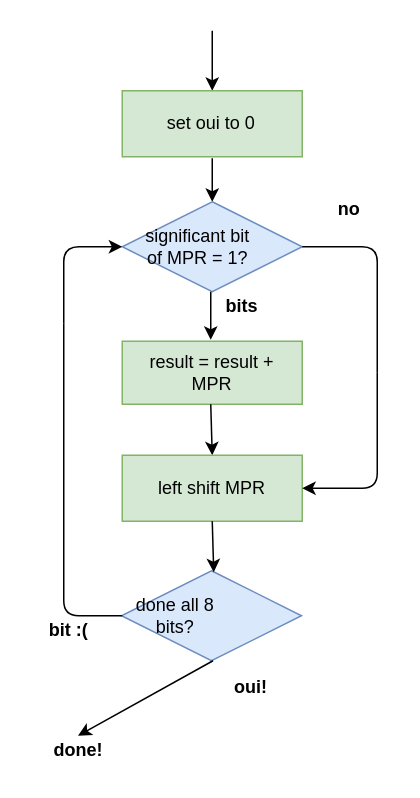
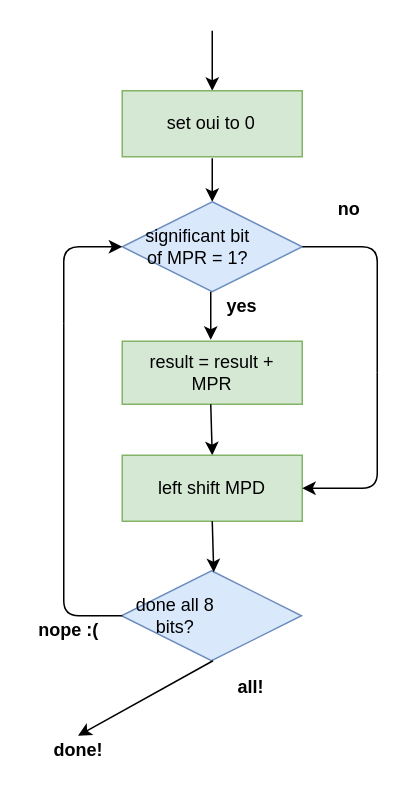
  <mxCell id="0" />
  <mxCell id="1" parent="0" />
  <mxCell id="2" value="" style="rounded=0;whiteSpace=wrap;html=1;fillColor=#d5e8d4;strokeColor=#82b366;" vertex="1" parent="1"><mxGeometry x="81" y="227" width="120" height="42" as="geometry" /></mxCell>
  <mxCell id="3" value="" style="endArrow=classic;html=1;" edge="1" parent="1"><mxGeometry width="50" height="50" relative="1" as="geometry"><mxPoint x="141" y="20" as="sourcePoint" /><mxPoint x="141" y="60" as="targetPoint" /><Array as="points" /></mxGeometry></mxCell>
  <mxCell id="4" value="" style="rounded=0;whiteSpace=wrap;html=1;fillColor=#d5e8d4;strokeColor=#82b366;" vertex="1" parent="1"><mxGeometry x="81" y="60" width="120" height="44" as="geometry" /></mxCell>
  <mxCell id="5" value="&lt;pre&gt;&lt;font face=&quot;Helvetica&quot;&gt;set oui to 0&lt;/font&gt;&lt;/pre&gt;" style="text;html=1;strokeColor=none;fillColor=none;align=center;verticalAlign=middle;whiteSpace=wrap;rounded=0;fontFamily=source code pro;" vertex="1" parent="1"><mxGeometry x="114" y="72" width="53" height="20" as="geometry" /></mxCell>
  <mxCell id="6" value="" style="endArrow=classic;html=1;" edge="1" parent="1"><mxGeometry width="50" height="50" relative="1" as="geometry"><mxPoint x="141" y="105" as="sourcePoint" /><mxPoint x="141" y="134" as="targetPoint" /><Array as="points" /></mxGeometry></mxCell>
  <mxCell id="7" value="" style="rhombus;whiteSpace=wrap;html=1;fillColor=#dae8fc;strokeColor=#6c8ebf;" vertex="1" parent="1"><mxGeometry x="81" y="134" width="120" height="60" as="geometry" /></mxCell>
  <mxCell id="8" value="significant bit of MPR = 1?" style="text;html=1;strokeColor=none;fillColor=none;align=center;verticalAlign=middle;whiteSpace=wrap;rounded=0;" vertex="1" parent="1"><mxGeometry x="91.5" y="154" width="79" height="20" as="geometry" /></mxCell>
  <mxCell id="9" value="" style="endArrow=classic;html=1;" edge="1" parent="1"><mxGeometry width="50" height="50" relative="1" as="geometry"><mxPoint x="140" y="194" as="sourcePoint" /><mxPoint x="140" y="226" as="targetPoint" /><Array as="points" /></mxGeometry></mxCell>
- <mxCell id="10" value="&lt;b&gt;bits&lt;/b&gt;" style="text;html=1;strokeColor=none;fillColor=none;align=center;verticalAlign=middle;whiteSpace=wrap;rounded=0;" vertex="1" parent="1"><mxGeometry x="141" y="194" width="40" height="20" as="geometry" /></mxCell>
+ <mxCell id="10" value="&lt;b&gt;yes&lt;/b&gt;" style="text;html=1;strokeColor=none;fillColor=none;align=center;verticalAlign=middle;whiteSpace=wrap;rounded=0;" vertex="1" parent="1"><mxGeometry x="141" y="194" width="40" height="20" as="geometry" /></mxCell>
  <mxCell id="11" value="result = result + MPR" style="text;html=1;strokeColor=none;fillColor=none;align=center;verticalAlign=middle;whiteSpace=wrap;rounded=0;" vertex="1" parent="1"><mxGeometry x="90.5" y="238" width="100" height="20" as="geometry" /></mxCell>
  <mxCell id="12" value="" style="endArrow=classic;html=1;entryX=0.5;entryY=0;entryDx=0;entryDy=0;" edge="1" parent="1" target="13"><mxGeometry width="50" height="50" relative="1" as="geometry"><mxPoint x="140" y="269" as="sourcePoint" /><mxPoint x="140" y="292" as="targetPoint" /><Array as="points" /></mxGeometry></mxCell>
  <mxCell id="13" value="" style="rounded=0;whiteSpace=wrap;html=1;fillColor=#d5e8d4;strokeColor=#82b366;" vertex="1" parent="1"><mxGeometry x="81" y="303" width="120" height="44" as="geometry" /></mxCell>
- <mxCell id="14" value="left shift MPR" style="text;html=1;strokeColor=none;fillColor=none;align=center;verticalAlign=middle;whiteSpace=wrap;rounded=0;" vertex="1" parent="1"><mxGeometry x="96.5" y="315" width="88" height="20" as="geometry" /></mxCell>
+ <mxCell id="14" value="left shift MPD" style="text;html=1;strokeColor=none;fillColor=none;align=center;verticalAlign=middle;whiteSpace=wrap;rounded=0;" vertex="1" parent="1"><mxGeometry x="96.5" y="315" width="88" height="20" as="geometry" /></mxCell>
  <mxCell id="15" value="" style="endArrow=classic;html=1;entryX=1;entryY=0.5;entryDx=0;entryDy=0;" edge="1" parent="1" target="13"><mxGeometry width="50" height="50" relative="1" as="geometry"><mxPoint x="251" y="248" as="sourcePoint" /><mxPoint x="251" y="314" as="targetPoint" /><Array as="points"><mxPoint x="251" y="325" /></Array></mxGeometry></mxCell>
  <mxCell id="16" value="" style="rhombus;whiteSpace=wrap;html=1;fillColor=#dae8fc;strokeColor=#6c8ebf;" vertex="1" parent="1"><mxGeometry x="80.5" y="380" width="120" height="60" as="geometry" /></mxCell>
  <mxCell id="17" value="" style="endArrow=classic;html=1;" edge="1" parent="1"><mxGeometry width="50" height="50" relative="1" as="geometry"><mxPoint x="141" y="347" as="sourcePoint" /><mxPoint x="142" y="381" as="targetPoint" /><Array as="points" /></mxGeometry></mxCell>
  <mxCell id="18" value="done all 8 bits?" style="text;html=1;strokeColor=none;fillColor=none;align=center;verticalAlign=middle;whiteSpace=wrap;rounded=0;" vertex="1" parent="1"><mxGeometry x="89" y="400" width="55" height="20" as="geometry" /></mxCell>
  <mxCell id="19" value="" style="endArrow=none;html=1;" edge="1" parent="1"><mxGeometry width="50" height="50" relative="1" as="geometry"><mxPoint x="42" y="215" as="sourcePoint" /><mxPoint x="81" y="410" as="targetPoint" /><Array as="points"><mxPoint x="42" y="410" /></Array></mxGeometry></mxCell>
  <mxCell id="20" value="" style="endArrow=classic;html=1;entryX=0;entryY=0.5;entryDx=0;entryDy=0;" edge="1" parent="1" target="7"><mxGeometry width="50" height="50" relative="1" as="geometry"><mxPoint x="42" y="215" as="sourcePoint" /><mxPoint x="53" y="98" as="targetPoint" /><Array as="points"><mxPoint x="42" y="164" /></Array></mxGeometry></mxCell>
- <mxCell id="21" value="&lt;b&gt;bit :(&lt;/b&gt;" style="text;html=1;strokeColor=none;fillColor=none;align=center;verticalAlign=middle;whiteSpace=wrap;rounded=0;" vertex="1" parent="1"><mxGeometry x="20" y="410" width="51" height="20" as="geometry" /></mxCell>
- <mxCell id="22" value="&lt;b&gt;oui!&lt;/b&gt;" style="text;html=1;strokeColor=none;fillColor=none;align=center;verticalAlign=middle;whiteSpace=wrap;rounded=0;" vertex="1" parent="1"><mxGeometry x="147" y="448" width="40" height="20" as="geometry" /></mxCell>
+ <mxCell id="21" value="&lt;b&gt;nope :(&lt;/b&gt;" style="text;html=1;strokeColor=none;fillColor=none;align=center;verticalAlign=middle;whiteSpace=wrap;rounded=0;" vertex="1" parent="1"><mxGeometry x="20" y="410" width="51" height="20" as="geometry" /></mxCell>
+ <mxCell id="22" value="&lt;b&gt;all!&lt;/b&gt;" style="text;html=1;strokeColor=none;fillColor=none;align=center;verticalAlign=middle;whiteSpace=wrap;rounded=0;" vertex="1" parent="1"><mxGeometry x="147" y="448" width="40" height="20" as="geometry" /></mxCell>
  <mxCell id="23" value="" style="endArrow=classic;html=1;entryX=0.5;entryY=0;entryDx=0;entryDy=0;" edge="1" parent="1" target="24"><mxGeometry width="50" height="50" relative="1" as="geometry"><mxPoint x="141.5" y="440" as="sourcePoint" /><mxPoint x="141.7" y="460" as="targetPoint" /></mxGeometry></mxCell>
  <mxCell id="24" value="&lt;b&gt;done!&lt;/b&gt;" style="text;html=1;strokeColor=none;fillColor=none;align=center;verticalAlign=middle;whiteSpace=wrap;rounded=0;" vertex="1" parent="1"><mxGeometry x="31.5" y="490" width="40" height="20" as="geometry" /></mxCell>
  <mxCell id="25" value="&lt;b&gt;no&lt;/b&gt;" style="text;html=1;strokeColor=none;fillColor=none;align=center;verticalAlign=middle;whiteSpace=wrap;rounded=0;" vertex="1" parent="1"><mxGeometry x="207" y="129" width="51" height="20" as="geometry" /></mxCell>
  <mxCell id="26" value="" style="endArrow=none;html=1;exitX=1;exitY=0.5;exitDx=0;exitDy=0;" edge="1" parent="1" source="7"><mxGeometry width="50" height="50" relative="1" as="geometry"><mxPoint x="9" y="584" as="sourcePoint" /><mxPoint x="251" y="248" as="targetPoint" /><Array as="points"><mxPoint x="251" y="164" /></Array></mxGeometry></mxCell>
